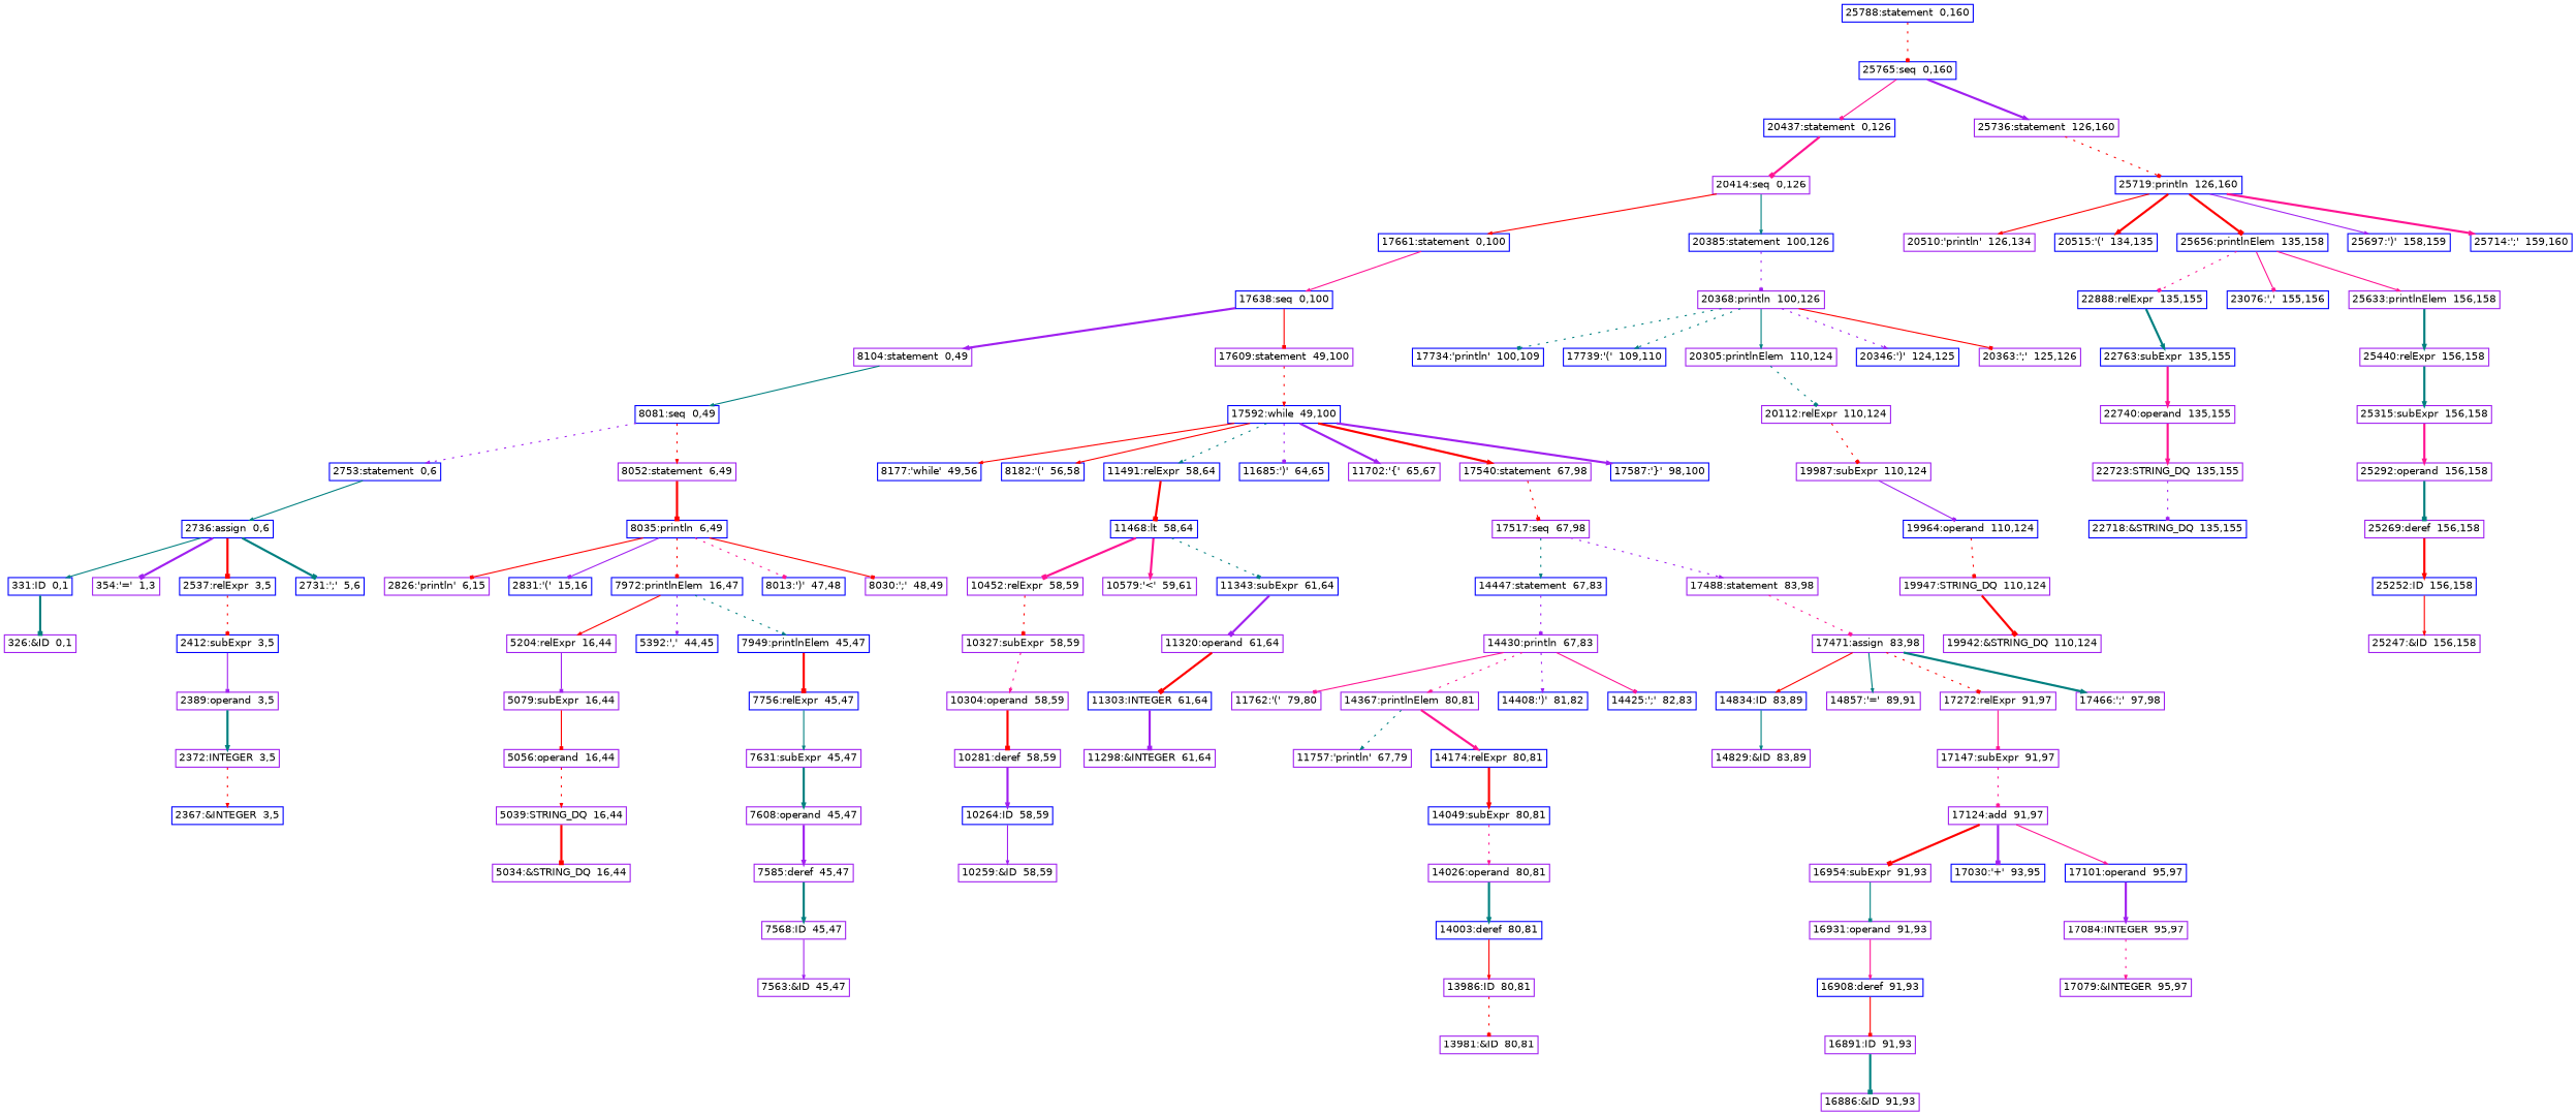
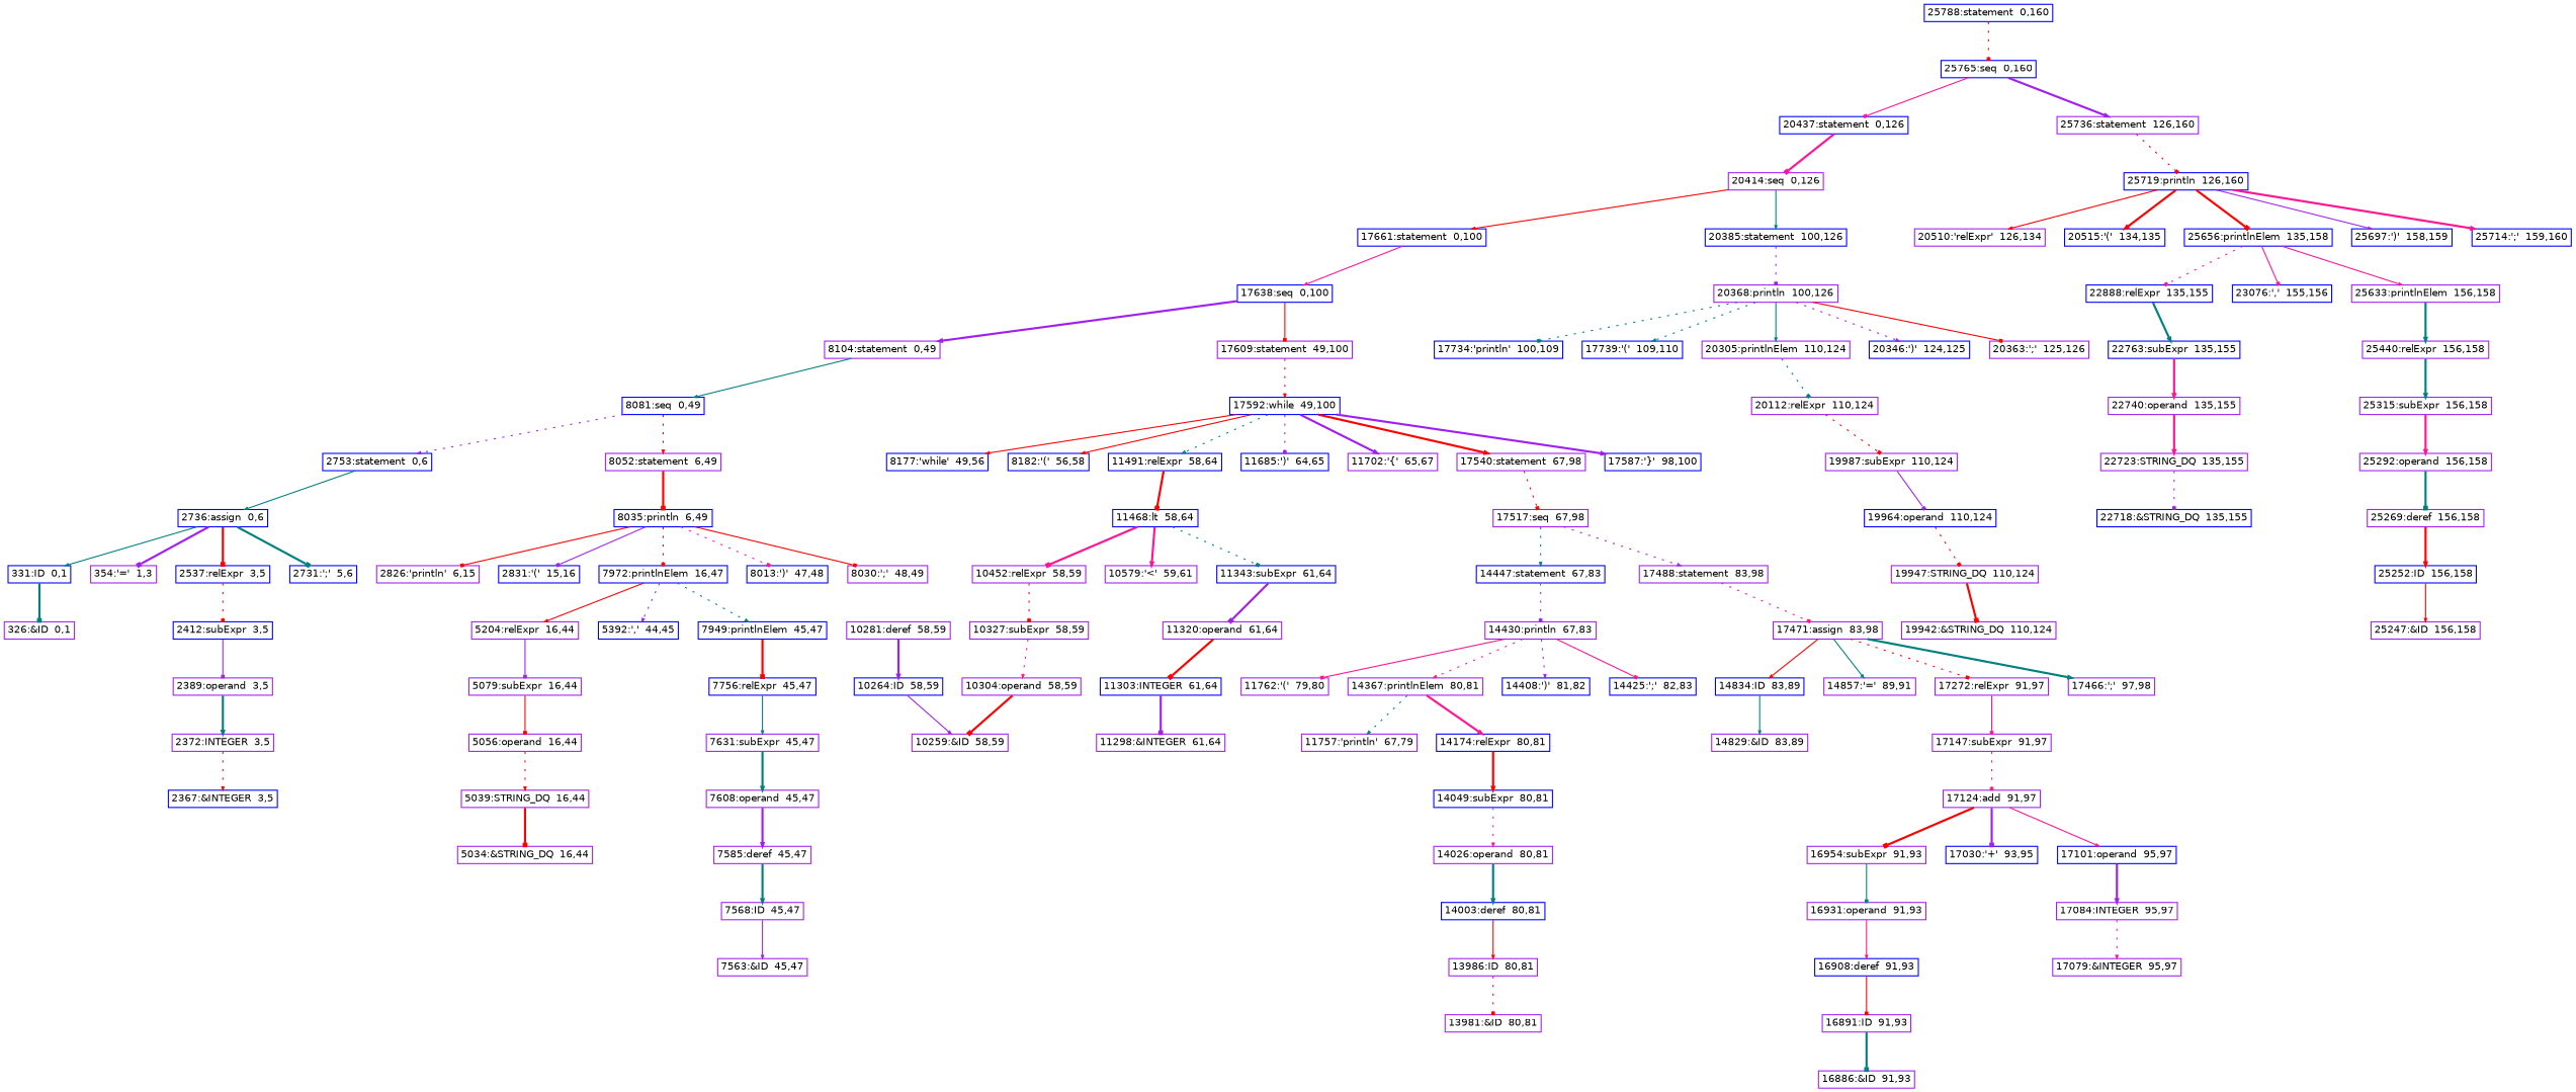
  digraph {
    ordering=out
    node [color=purple fontname=Helvetica fontsize=9 margin=0.04 shape=box]
    edge [arrowhead=normal arrowsize=0.3 color=red style=bold]
    "25765:seq  0,160" [color=blue height=0 width=0]
    "20437:statement  0,126" [color=blue height=0 width=0]
    "25736:statement  126,160" [height=0 width=0]
    "25788:statement  0,160" [color=blue height=0 width=0]
    "20414:seq  0,126" [height=0 width=0]
    "25719:println  126,160" [color=blue height=0 width=0]
    "17661:statement  0,100" [color=blue height=0 width=0]
    "20385:statement  100,126" [color=blue height=0 width=0]
    "17638:seq  0,100" [color=blue height=0 width=0]
    "20368:println  100,126" [height=0 width=0]
    "8104:statement  0,49" [height=0 width=0]
    "17609:statement  49,100" [height=0 width=0]
    "8081:seq  0,49" [color=blue height=0 width=0]
    "17592:while  49,100" [color=blue height=0 width=0]
    "2753:statement  0,6" [color=blue height=0 width=0]
    "8052:statement  6,49" [height=0 width=0]
    "2736:assign  0,6" [color=blue height=0 width=0]
    "8035:println  6,49" [color=blue height=0 width=0]
    "331:ID  0,1" [color=blue height=0 width=0]
    "354:'='  1,3" [height=0 width=0]
    "2537:relExpr  3,5" [color=blue height=0 width=0]
    "2731:';'  5,6" [color=blue height=0 width=0]
    "326:&ID  0,1" [height=0 width=0]
    "2412:subExpr  3,5" [color=blue height=0 width=0]
    "2389:operand  3,5" [height=0 width=0]
    "2372:INTEGER  3,5" [height=0 width=0]
    "2367:&INTEGER  3,5" [color=blue height=0 width=0]
    "2826:'println'  6,15" [height=0 width=0]
    "2831:'('  15,16" [color=blue height=0 width=0]
    "7972:printlnElem  16,47" [color=blue height=0 width=0]
    "8013:')'  47,48" [color=blue height=0 width=0]
    "8030:';'  48,49" [height=0 width=0]
    "5204:relExpr  16,44" [height=0 width=0]
    "5392:','  44,45" [color=blue height=0 width=0]
    "7949:printlnElem  45,47" [color=blue height=0 width=0]
    "5079:subExpr  16,44" [height=0 width=0]
    "7756:relExpr  45,47" [color=blue height=0 width=0]
    "5056:operand  16,44" [height=0 width=0]
    "5039:STRING_DQ  16,44" [height=0 width=0]
    "5034:&STRING_DQ  16,44" [height=0 width=0]
    "7631:subExpr  45,47" [height=0 width=0]
    "7608:operand  45,47" [height=0 width=0]
    "7585:deref  45,47" [height=0 width=0]
    "7568:ID  45,47" [height=0 width=0]
    "7563:&ID  45,47" [height=0 width=0]
    "8177:'while'  49,56" [color=blue height=0 width=0]
    "8182:'('  56,58" [color=blue height=0 width=0]
    "11491:relExpr  58,64" [color=blue height=0 width=0]
    "11685:')'  64,65" [color=blue height=0 width=0]
    "11702:'{'  65,67" [height=0 width=0]
    "17540:statement  67,98" [height=0 width=0]
    "17587:'}'  98,100" [color=blue height=0 width=0]
    "11468:lt  58,64" [color=blue height=0 width=0]
    "17517:seq  67,98" [height=0 width=0]
    "10452:relExpr  58,59" [height=0 width=0]
    "10579:'<'  59,61" [height=0 width=0]
    "11343:subExpr  61,64" [color=blue height=0 width=0]
    "10327:subExpr  58,59" [height=0 width=0]
    "11320:operand  61,64" [height=0 width=0]
    "10304:operand  58,59" [height=0 width=0]
    "10281:deref  58,59" [height=0 width=0]
    "10264:ID  58,59" [color=blue height=0 width=0]
    "10259:&ID  58,59" [height=0 width=0]
    "11303:INTEGER  61,64" [color=blue height=0 width=0]
    "11298:&INTEGER  61,64" [height=0 width=0]
    "14447:statement  67,83" [color=blue height=0 width=0]
    "17488:statement  83,98" [height=0 width=0]
    "14430:println  67,83" [height=0 width=0]
    "17471:assign  83,98" [height=0 width=0]
    "11762:'('  79,80" [height=0 width=0]
    "14367:printlnElem  80,81" [height=0 width=0]
    "14408:')'  81,82" [color=blue height=0 width=0]
    "14425:';'  82,83" [color=blue height=0 width=0]
    "11757:'println'  67,79" [height=0 width=0]
    "14174:relExpr  80,81" [color=blue height=0 width=0]
    "14049:subExpr  80,81" [color=blue height=0 width=0]
    "14026:operand  80,81" [height=0 width=0]
    "14003:deref  80,81" [color=blue height=0 width=0]
    "13986:ID  80,81" [height=0 width=0]
    "13981:&ID  80,81" [height=0 width=0]
    "14834:ID  83,89" [color=blue height=0 width=0]
    "14857:'='  89,91" [height=0 width=0]
    "17272:relExpr  91,97" [height=0 width=0]
    "17466:';'  97,98" [height=0 width=0]
    "14829:&ID  83,89" [height=0 width=0]
    "17147:subExpr  91,97" [height=0 width=0]
    "17124:add  91,97" [height=0 width=0]
    "16954:subExpr  91,93" [height=0 width=0]
    "17030:'+'  93,95" [color=blue height=0 width=0]
    "17101:operand  95,97" [color=blue height=0 width=0]
    "16931:operand  91,93" [height=0 width=0]
    "17084:INTEGER  95,97" [height=0 width=0]
    "16908:deref  91,93" [color=blue height=0 width=0]
    "16891:ID  91,93" [height=0 width=0]
    "16886:&ID  91,93" [height=0 width=0]
    "17079:&INTEGER  95,97" [height=0 width=0]
    "17734:'println'  100,109" [color=blue height=0 width=0]
    "17739:'('  109,110" [color=blue height=0 width=0]
    "20305:printlnElem  110,124" [height=0 width=0]
    "20346:')'  124,125" [color=blue height=0 width=0]
    "20363:';'  125,126" [height=0 width=0]
    "20112:relExpr  110,124" [height=0 width=0]
    "19987:subExpr  110,124" [height=0 width=0]
    "19964:operand  110,124" [color=blue height=0 width=0]
    "19947:STRING_DQ  110,124" [height=0 width=0]
    "19942:&STRING_DQ  110,124" [height=0 width=0]
-   "20510:'println'  126,134" [height=0 width=0]
+   "20510:'println'  126,134" [height=0 width=0 label="20510:'relExpr'  126,134"]
    "20515:'('  134,135" [color=blue height=0 width=0]
    "25656:printlnElem  135,158" [color=blue height=0 width=0]
    "25697:')'  158,159" [color=blue height=0 width=0]
    "25714:';'  159,160" [color=blue height=0 width=0]
    "22888:relExpr  135,155" [color=blue height=0 width=0]
    "23076:','  155,156" [color=blue height=0 width=0]
    "25633:printlnElem  156,158" [height=0 width=0]
    "22763:subExpr  135,155" [color=blue height=0 width=0]
    "25440:relExpr  156,158" [height=0 width=0]
    "22740:operand  135,155" [height=0 width=0]
    "22723:STRING_DQ  135,155" [height=0 width=0]
    "22718:&STRING_DQ  135,155" [color=blue height=0 width=0]
    "25315:subExpr  156,158" [height=0 width=0]
    "25292:operand  156,158" [height=0 width=0]
    "25269:deref  156,158" [height=0 width=0]
    "25252:ID  156,158" [color=blue height=0 width=0]
    "25247:&ID  156,158" [height=0 width=0]
    "25765:seq  0,160" -> "20437:statement  0,126" [arrowhead=box color=deeppink style=solid]
    "25765:seq  0,160" -> "25736:statement  126,160" [color=purple]
    "20437:statement  0,126" -> "20414:seq  0,126" [arrowhead=box color=deeppink]
    "25736:statement  126,160" -> "25719:println  126,160" [arrowhead=box style=dotted]
    "25788:statement  0,160" -> "25765:seq  0,160" [arrowhead=box style=dotted]
    "20414:seq  0,126" -> "17661:statement  0,100" [style=solid]
    "20414:seq  0,126" -> "20385:statement  100,126" [color=teal style=solid]
    "25719:println  126,160" -> "20510:'println'  126,134" [style=solid]
    "25719:println  126,160" -> "20515:'('  134,135"
    "25719:println  126,160" -> "25656:printlnElem  135,158" [arrowhead=box]
    "25719:println  126,160" -> "25697:')'  158,159" [color=purple style=solid]
    "25719:println  126,160" -> "25714:';'  159,160" [color=deeppink]
    "17661:statement  0,100" -> "17638:seq  0,100" [color=deeppink style=solid]
    "20385:statement  100,126" -> "20368:println  100,126" [arrowhead=box color=purple style=dotted]
    "17638:seq  0,100" -> "8104:statement  0,49" [color=purple]
    "17638:seq  0,100" -> "17609:statement  49,100" [arrowhead=box style=solid]
    "20368:println  100,126" -> "17734:'println'  100,109" [arrowhead=box color=teal style=dotted]
    "20368:println  100,126" -> "17739:'('  109,110" [color=teal style=dotted]
    "20368:println  100,126" -> "20305:printlnElem  110,124" [color=teal style=solid]
    "20368:println  100,126" -> "20346:')'  124,125" [color=purple style=dotted]
    "20368:println  100,126" -> "20363:';'  125,126" [arrowhead=box style=solid]
    "8104:statement  0,49" -> "8081:seq  0,49" [color=teal style=solid]
    "17609:statement  49,100" -> "17592:while  49,100" [style=dotted]
    "8081:seq  0,49" -> "2753:statement  0,6" [color=purple style=dotted]
    "8081:seq  0,49" -> "8052:statement  6,49" [style=dotted]
    "17592:while  49,100" -> "8177:'while'  49,56" [style=solid]
    "17592:while  49,100" -> "8182:'('  56,58" [style=solid]
    "17592:while  49,100" -> "11491:relExpr  58,64" [color=teal style=dotted]
    "17592:while  49,100" -> "11685:')'  64,65" [arrowhead=box color=purple style=dotted]
    "17592:while  49,100" -> "11702:'{'  65,67" [color=purple]
    "17592:while  49,100" -> "17540:statement  67,98"
    "17592:while  49,100" -> "17587:'}'  98,100" [color=purple]
    "2753:statement  0,6" -> "2736:assign  0,6" [color=teal style=solid]
    "8052:statement  6,49" -> "8035:println  6,49" [arrowhead=box]
    "2736:assign  0,6" -> "331:ID  0,1" [color=teal style=solid]
    "2736:assign  0,6" -> "354:'='  1,3" [arrowhead=box color=purple]
    "2736:assign  0,6" -> "2537:relExpr  3,5" [arrowhead=box]
    "2736:assign  0,6" -> "2731:';'  5,6" [arrowhead=box color=teal]
    "8035:println  6,49" -> "2826:'println'  6,15" [arrowhead=box style=solid]
    "8035:println  6,49" -> "2831:'('  15,16" [arrowhead=box color=purple style=solid]
    "8035:println  6,49" -> "7972:printlnElem  16,47" [arrowhead=box style=dotted]
    "8035:println  6,49" -> "8013:')'  47,48" [arrowhead=box color=deeppink style=dotted]
    "8035:println  6,49" -> "8030:';'  48,49" [arrowhead=box style=solid]
    "331:ID  0,1" -> "326:&ID  0,1" [arrowhead=box color=teal]
    "2537:relExpr  3,5" -> "2412:subExpr  3,5" [arrowhead=box style=dotted]
    "2412:subExpr  3,5" -> "2389:operand  3,5" [arrowhead=box color=purple style=solid]
    "2389:operand  3,5" -> "2372:INTEGER  3,5" [color=teal]
    "2372:INTEGER  3,5" -> "2367:&INTEGER  3,5" [style=dotted]
    "7972:printlnElem  16,47" -> "5204:relExpr  16,44" [style=solid]
    "7972:printlnElem  16,47" -> "5392:','  44,45" [color=purple style=dotted]
    "7972:printlnElem  16,47" -> "7949:printlnElem  45,47" [color=teal style=dotted]
    "5204:relExpr  16,44" -> "5079:subExpr  16,44" [arrowhead=box color=purple style=solid]
    "7949:printlnElem  45,47" -> "7756:relExpr  45,47" [arrowhead=box]
    "5079:subExpr  16,44" -> "5056:operand  16,44" [arrowhead=box style=solid]
    "7756:relExpr  45,47" -> "7631:subExpr  45,47" [color=teal style=solid]
    "5056:operand  16,44" -> "5039:STRING_DQ  16,44" [style=dotted]
    "5039:STRING_DQ  16,44" -> "5034:&STRING_DQ  16,44" [arrowhead=box]
    "7631:subExpr  45,47" -> "7608:operand  45,47" [color=teal]
    "7608:operand  45,47" -> "7585:deref  45,47" [color=purple]
    "7585:deref  45,47" -> "7568:ID  45,47" [color=teal]
    "7568:ID  45,47" -> "7563:&ID  45,47" [color=purple style=solid]
    "11491:relExpr  58,64" -> "11468:lt  58,64" [arrowhead=box]
    "17540:statement  67,98" -> "17517:seq  67,98" [arrowhead=box style=dotted]
    "11468:lt  58,64" -> "10452:relExpr  58,59" [arrowhead=box color=deeppink]
    "11468:lt  58,64" -> "10579:'<'  59,61" [color=deeppink]
    "11468:lt  58,64" -> "11343:subExpr  61,64" [arrowhead=box color=teal style=dotted]
    "17517:seq  67,98" -> "14447:statement  67,83" [color=teal style=dotted]
    "17517:seq  67,98" -> "17488:statement  83,98" [color=purple style=dotted]
    "10452:relExpr  58,59" -> "10327:subExpr  58,59" [arrowhead=box style=dotted]
    "11343:subExpr  61,64" -> "11320:operand  61,64" [arrowhead=box color=purple]
    "10327:subExpr  58,59" -> "10304:operand  58,59" [color=deeppink style=dotted]
    "11320:operand  61,64" -> "11303:INTEGER  61,64" [arrowhead=box]
-   "10304:operand  58,59" -> "10281:deref  58,59" [arrowhead=box]
+   "10304:operand  58,59" -> "10259:&ID  58,59" [arrowhead=box]
    "10281:deref  58,59" -> "10264:ID  58,59" [color=purple]
    "10264:ID  58,59" -> "10259:&ID  58,59" [color=purple style=solid]
    "11303:INTEGER  61,64" -> "11298:&INTEGER  61,64" [arrowhead=box color=purple]
    "14447:statement  67,83" -> "14430:println  67,83" [arrowhead=box color=purple style=dotted]
    "17488:statement  83,98" -> "17471:assign  83,98" [arrowhead=box color=deeppink style=dotted]
    "14430:println  67,83" -> "11762:'('  79,80" [arrowhead=box color=deeppink style=solid]
    "14430:println  67,83" -> "14367:printlnElem  80,81" [color=deeppink style=dotted]
    "14430:println  67,83" -> "14408:')'  81,82" [color=purple style=dotted]
    "14430:println  67,83" -> "14425:';'  82,83" [arrowhead=box color=deeppink style=solid]
    "17471:assign  83,98" -> "14834:ID  83,89" [style=solid]
    "17471:assign  83,98" -> "14857:'='  89,91" [color=teal style=solid]
    "17471:assign  83,98" -> "17272:relExpr  91,97" [arrowhead=box style=dotted]
    "17471:assign  83,98" -> "17466:';'  97,98" [color=teal]
    "14367:printlnElem  80,81" -> "11757:'println'  67,79" [color=teal style=dotted]
    "14367:printlnElem  80,81" -> "14174:relExpr  80,81" [color=deeppink]
    "14174:relExpr  80,81" -> "14049:subExpr  80,81"
    "14049:subExpr  80,81" -> "14026:operand  80,81" [color=deeppink style=dotted]
    "14026:operand  80,81" -> "14003:deref  80,81" [color=teal]
    "14003:deref  80,81" -> "13986:ID  80,81" [style=solid]
    "13986:ID  80,81" -> "13981:&ID  80,81" [arrowhead=box style=dotted]
    "14834:ID  83,89" -> "14829:&ID  83,89" [color=teal style=solid]
    "17272:relExpr  91,97" -> "17147:subExpr  91,97" [arrowhead=box color=deeppink style=solid]
    "17147:subExpr  91,97" -> "17124:add  91,97" [arrowhead=box color=deeppink style=dotted]
    "17124:add  91,97" -> "16954:subExpr  91,93" [arrowhead=box]
    "17124:add  91,97" -> "17030:'+'  93,95" [arrowhead=box color=purple]
    "17124:add  91,97" -> "17101:operand  95,97" [color=deeppink style=solid]
    "16954:subExpr  91,93" -> "16931:operand  91,93" [arrowhead=box color=teal style=solid]
    "17101:operand  95,97" -> "17084:INTEGER  95,97" [color=purple]
    "16931:operand  91,93" -> "16908:deref  91,93" [color=deeppink style=solid]
    "17084:INTEGER  95,97" -> "17079:&INTEGER  95,97" [color=deeppink style=dotted]
    "16908:deref  91,93" -> "16891:ID  91,93" [arrowhead=box style=solid]
    "16891:ID  91,93" -> "16886:&ID  91,93" [arrowhead=box color=teal]
    "20305:printlnElem  110,124" -> "20112:relExpr  110,124" [arrowhead=box color=teal style=dotted]
    "20112:relExpr  110,124" -> "19987:subExpr  110,124" [arrowhead=box style=dotted]
    "19987:subExpr  110,124" -> "19964:operand  110,124" [arrowhead=box color=purple style=solid]
    "19964:operand  110,124" -> "19947:STRING_DQ  110,124" [arrowhead=box style=dotted]
    "19947:STRING_DQ  110,124" -> "19942:&STRING_DQ  110,124" [arrowhead=box]
    "25656:printlnElem  135,158" -> "22888:relExpr  135,155" [arrowhead=box color=deeppink style=dotted]
    "25656:printlnElem  135,158" -> "23076:','  155,156" [arrowhead=box color=deeppink style=solid]
    "25656:printlnElem  135,158" -> "25633:printlnElem  156,158" [color=deeppink style=solid]
    "22888:relExpr  135,155" -> "22763:subExpr  135,155" [color=teal]
    "25633:printlnElem  156,158" -> "25440:relExpr  156,158" [color=teal]
    "22763:subExpr  135,155" -> "22740:operand  135,155" [color=deeppink]
    "25440:relExpr  156,158" -> "25315:subExpr  156,158" [color=teal]
    "22740:operand  135,155" -> "22723:STRING_DQ  135,155" [color=deeppink]
    "22723:STRING_DQ  135,155" -> "22718:&STRING_DQ  135,155" [arrowhead=box color=purple style=dotted]
    "25315:subExpr  156,158" -> "25292:operand  156,158" [color=deeppink]
    "25292:operand  156,158" -> "25269:deref  156,158" [arrowhead=box color=teal]
    "25269:deref  156,158" -> "25252:ID  156,158"
    "25252:ID  156,158" -> "25247:&ID  156,158" [style=solid]
  }
